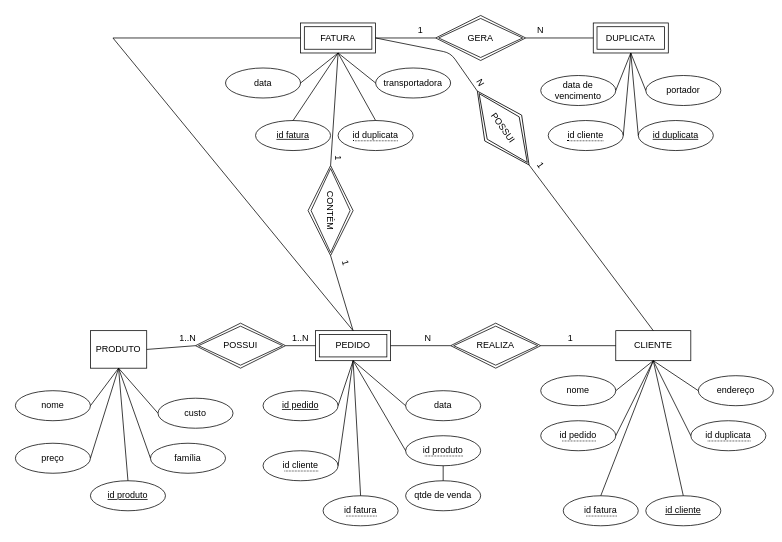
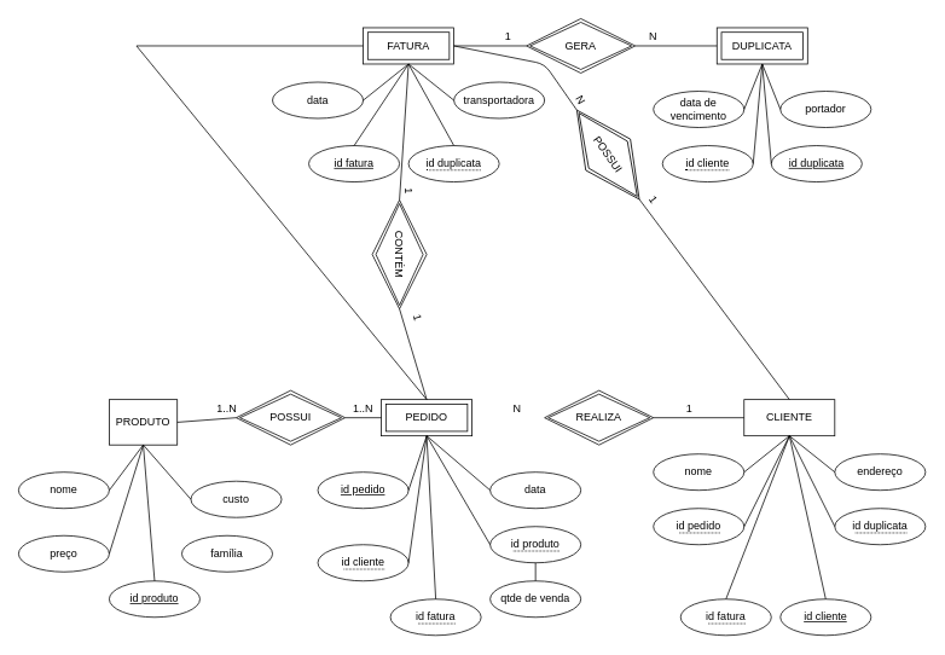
  <mxCell id="0" />
  <mxCell id="1" parent="0" />
  <mxCell id="2" value="PRODUTO" style="whiteSpace=wrap;html=1;align=center;" vertex="1" parent="1"><mxGeometry x="120" y="440" width="75" height="50" as="geometry" /></mxCell>
  <mxCell id="3" value="id produto" style="ellipse;whiteSpace=wrap;html=1;align=center;fontStyle=4;" vertex="1" parent="1"><mxGeometry x="120" y="640" width="100" height="40" as="geometry" /></mxCell>
  <mxCell id="4" value="nome" style="ellipse;whiteSpace=wrap;html=1;align=center;" vertex="1" parent="1"><mxGeometry x="20" y="520" width="100" height="40" as="geometry" /></mxCell>
  <mxCell id="5" value="custo" style="ellipse;whiteSpace=wrap;html=1;align=center;" vertex="1" parent="1"><mxGeometry x="210" y="530" width="100" height="40" as="geometry" /></mxCell>
  <mxCell id="6" value="preço" style="ellipse;whiteSpace=wrap;html=1;align=center;" vertex="1" parent="1"><mxGeometry x="20" y="590" width="100" height="40" as="geometry" /></mxCell>
  <mxCell id="7" value="família" style="ellipse;whiteSpace=wrap;html=1;align=center;" vertex="1" parent="1"><mxGeometry x="200" y="590" width="100" height="40" as="geometry" /></mxCell>
  <mxCell id="8" value="" style="endArrow=none;html=1;exitX=1;exitY=0.5;exitDx=0;exitDy=0;entryX=0.5;entryY=1;entryDx=0;entryDy=0;" edge="1" parent="1" source="4" target="2"><mxGeometry width="50" height="50" relative="1" as="geometry"><mxPoint x="280" y="580" as="sourcePoint" /><mxPoint x="330" y="530" as="targetPoint" /></mxGeometry></mxCell>
  <mxCell id="9" value="" style="endArrow=none;html=1;exitX=1;exitY=0.5;exitDx=0;exitDy=0;entryX=0.5;entryY=1;entryDx=0;entryDy=0;" edge="1" parent="1" source="6" target="2"><mxGeometry width="50" height="50" relative="1" as="geometry"><mxPoint x="280" y="580" as="sourcePoint" /><mxPoint x="330" y="530" as="targetPoint" /></mxGeometry></mxCell>
  <mxCell id="10" value="" style="endArrow=none;html=1;exitX=0.5;exitY=0;exitDx=0;exitDy=0;entryX=0.5;entryY=1;entryDx=0;entryDy=0;" edge="1" parent="1" source="3" target="2"><mxGeometry width="50" height="50" relative="1" as="geometry"><mxPoint x="280" y="580" as="sourcePoint" /><mxPoint x="330" y="530" as="targetPoint" /></mxGeometry></mxCell>
- <mxCell id="11" value="" style="endArrow=none;html=1;exitX=0;exitY=0.5;exitDx=0;exitDy=0;entryX=0.5;entryY=1;entryDx=0;entryDy=0;" edge="1" parent="1" source="7" target="2"><mxGeometry width="50" height="50" relative="1" as="geometry"><mxPoint x="280" y="580" as="sourcePoint" /><mxPoint x="330" y="530" as="targetPoint" /></mxGeometry></mxCell>
  <mxCell id="12" value="" style="endArrow=none;html=1;exitX=0;exitY=0.5;exitDx=0;exitDy=0;entryX=0.5;entryY=1;entryDx=0;entryDy=0;" edge="1" parent="1" source="5" target="2"><mxGeometry width="50" height="50" relative="1" as="geometry"><mxPoint x="280" y="580" as="sourcePoint" /><mxPoint x="330" y="530" as="targetPoint" /></mxGeometry></mxCell>
  <mxCell id="13" value="PEDIDO" style="shape=ext;margin=3;double=1;whiteSpace=wrap;html=1;align=center;" vertex="1" parent="1"><mxGeometry x="420" y="440" width="100" height="40" as="geometry" /></mxCell>
  <mxCell id="14" value="data" style="ellipse;whiteSpace=wrap;html=1;align=center;" vertex="1" parent="1"><mxGeometry x="540" y="520" width="100" height="40" as="geometry" /></mxCell>
  <mxCell id="15" value="id pedido" style="ellipse;whiteSpace=wrap;html=1;align=center;fontStyle=4;" vertex="1" parent="1"><mxGeometry x="350" y="520" width="100" height="40" as="geometry" /></mxCell>
  <mxCell id="16" value="&lt;span style=&quot;border-bottom: 1px dotted&quot;&gt;id cliente&lt;/span&gt;" style="ellipse;whiteSpace=wrap;html=1;align=center;" vertex="1" parent="1"><mxGeometry x="350" y="600" width="100" height="40" as="geometry" /></mxCell>
  <mxCell id="17" value="&lt;span style=&quot;border-bottom: 1px dotted&quot;&gt;id produto&lt;/span&gt;" style="ellipse;whiteSpace=wrap;html=1;align=center;" vertex="1" parent="1"><mxGeometry x="540" y="580" width="100" height="40" as="geometry" /></mxCell>
  <mxCell id="18" value="qtde de venda" style="ellipse;whiteSpace=wrap;html=1;align=center;" vertex="1" parent="1"><mxGeometry x="540" y="640" width="100" height="40" as="geometry" /></mxCell>
  <mxCell id="19" value="" style="endArrow=none;html=1;exitX=1;exitY=0.5;exitDx=0;exitDy=0;entryX=0.5;entryY=1;entryDx=0;entryDy=0;" edge="1" parent="1" source="15" target="13"><mxGeometry width="50" height="50" relative="1" as="geometry"><mxPoint x="380" y="580" as="sourcePoint" /><mxPoint x="430" y="530" as="targetPoint" /></mxGeometry></mxCell>
  <mxCell id="20" value="" style="endArrow=none;html=1;exitX=1;exitY=0.5;exitDx=0;exitDy=0;entryX=0.5;entryY=1;entryDx=0;entryDy=0;" edge="1" parent="1" source="16" target="13"><mxGeometry width="50" height="50" relative="1" as="geometry"><mxPoint x="380" y="580" as="sourcePoint" /><mxPoint x="430" y="530" as="targetPoint" /></mxGeometry></mxCell>
  <mxCell id="21" value="" style="endArrow=none;html=1;exitX=0;exitY=0.5;exitDx=0;exitDy=0;entryX=0.5;entryY=1;entryDx=0;entryDy=0;" edge="1" parent="1" source="14" target="13"><mxGeometry width="50" height="50" relative="1" as="geometry"><mxPoint x="380" y="580" as="sourcePoint" /><mxPoint x="430" y="530" as="targetPoint" /></mxGeometry></mxCell>
  <mxCell id="22" value="" style="endArrow=none;html=1;exitX=0;exitY=0.5;exitDx=0;exitDy=0;entryX=0.5;entryY=1;entryDx=0;entryDy=0;" edge="1" parent="1" source="17" target="13"><mxGeometry width="50" height="50" relative="1" as="geometry"><mxPoint x="380" y="580" as="sourcePoint" /><mxPoint x="430" y="530" as="targetPoint" /></mxGeometry></mxCell>
  <mxCell id="23" value="" style="endArrow=none;html=1;exitX=0.5;exitY=0;exitDx=0;exitDy=0;entryX=0.5;entryY=1;entryDx=0;entryDy=0;" edge="1" parent="1" source="18" target="17"><mxGeometry width="50" height="50" relative="1" as="geometry"><mxPoint x="380" y="580" as="sourcePoint" /><mxPoint x="430" y="530" as="targetPoint" /></mxGeometry></mxCell>
  <mxCell id="24" value="CLIENTE" style="whiteSpace=wrap;html=1;align=center;" vertex="1" parent="1"><mxGeometry x="820" y="440" width="100" height="40" as="geometry" /></mxCell>
  <mxCell id="25" value="id cliente" style="ellipse;whiteSpace=wrap;html=1;align=center;fontStyle=4;" vertex="1" parent="1"><mxGeometry x="860" y="660" width="100" height="40" as="geometry" /></mxCell>
  <mxCell id="26" value="nome" style="ellipse;whiteSpace=wrap;html=1;align=center;" vertex="1" parent="1"><mxGeometry x="720" y="500" width="100" height="40" as="geometry" /></mxCell>
- <mxCell id="27" value="endereço" style="ellipse;whiteSpace=wrap;html=1;align=center;" vertex="1" parent="1"><mxGeometry x="930" y="500" width="100" height="40" as="geometry" /></mxCell>
+ <mxCell id="27" value="endereço" style="ellipse;whiteSpace=wrap;html=1;align=center;" vertex="1" parent="1"><mxGeometry x="920" y="500" width="100" height="40" as="geometry" /></mxCell>
  <mxCell id="28" value="&lt;span style=&quot;border-bottom: 1px dotted&quot;&gt;id pedido&lt;/span&gt;" style="ellipse;whiteSpace=wrap;html=1;align=center;" vertex="1" parent="1"><mxGeometry x="720" y="560" width="100" height="40" as="geometry" /></mxCell>
  <mxCell id="29" value="&lt;span style=&quot;border-bottom: 1px dotted&quot;&gt;id fatura&lt;/span&gt;" style="ellipse;whiteSpace=wrap;html=1;align=center;" vertex="1" parent="1"><mxGeometry x="750" y="660" width="100" height="40" as="geometry" /></mxCell>
  <mxCell id="30" value="&lt;span style=&quot;border-bottom: 1px dotted&quot;&gt;id duplicata&lt;/span&gt;" style="ellipse;whiteSpace=wrap;html=1;align=center;" vertex="1" parent="1"><mxGeometry x="920" y="560" width="100" height="40" as="geometry" /></mxCell>
  <mxCell id="31" value="&lt;span style=&quot;border-bottom: 1px dotted&quot;&gt;id fatura&lt;/span&gt;" style="ellipse;whiteSpace=wrap;html=1;align=center;" vertex="1" parent="1"><mxGeometry x="430" y="660" width="100" height="40" as="geometry" /></mxCell>
  <mxCell id="32" value="" style="endArrow=none;html=1;exitX=0.5;exitY=0;exitDx=0;exitDy=0;entryX=0.5;entryY=1;entryDx=0;entryDy=0;" edge="1" parent="1" source="31" target="13"><mxGeometry width="50" height="50" relative="1" as="geometry"><mxPoint x="660" y="600" as="sourcePoint" /><mxPoint x="710" y="550" as="targetPoint" /></mxGeometry></mxCell>
  <mxCell id="33" value="" style="endArrow=none;html=1;exitX=1;exitY=0.5;exitDx=0;exitDy=0;entryX=0.5;entryY=1;entryDx=0;entryDy=0;" edge="1" parent="1" source="26" target="24"><mxGeometry width="50" height="50" relative="1" as="geometry"><mxPoint x="870" y="600" as="sourcePoint" /><mxPoint x="920" y="550" as="targetPoint" /></mxGeometry></mxCell>
  <mxCell id="34" value="" style="endArrow=none;html=1;exitX=1;exitY=0.5;exitDx=0;exitDy=0;entryX=0.5;entryY=1;entryDx=0;entryDy=0;" edge="1" parent="1" source="28" target="24"><mxGeometry width="50" height="50" relative="1" as="geometry"><mxPoint x="870" y="600" as="sourcePoint" /><mxPoint x="920" y="550" as="targetPoint" /></mxGeometry></mxCell>
  <mxCell id="35" value="" style="endArrow=none;html=1;exitX=0.5;exitY=0;exitDx=0;exitDy=0;entryX=0.5;entryY=1;entryDx=0;entryDy=0;" edge="1" parent="1" source="29" target="24"><mxGeometry width="50" height="50" relative="1" as="geometry"><mxPoint x="870" y="600" as="sourcePoint" /><mxPoint x="920" y="550" as="targetPoint" /></mxGeometry></mxCell>
  <mxCell id="36" value="" style="endArrow=none;html=1;exitX=0.5;exitY=0;exitDx=0;exitDy=0;entryX=0.5;entryY=1;entryDx=0;entryDy=0;" edge="1" parent="1" source="25" target="24"><mxGeometry width="50" height="50" relative="1" as="geometry"><mxPoint x="870" y="600" as="sourcePoint" /><mxPoint x="920" y="550" as="targetPoint" /></mxGeometry></mxCell>
  <mxCell id="37" value="" style="endArrow=none;html=1;exitX=0;exitY=0.5;exitDx=0;exitDy=0;entryX=0.5;entryY=1;entryDx=0;entryDy=0;" edge="1" parent="1" source="27" target="24"><mxGeometry width="50" height="50" relative="1" as="geometry"><mxPoint x="870" y="600" as="sourcePoint" /><mxPoint x="920" y="550" as="targetPoint" /></mxGeometry></mxCell>
  <mxCell id="38" value="" style="endArrow=none;html=1;exitX=0;exitY=0.5;exitDx=0;exitDy=0;entryX=0.5;entryY=1;entryDx=0;entryDy=0;" edge="1" parent="1" source="30" target="24"><mxGeometry width="50" height="50" relative="1" as="geometry"><mxPoint x="870" y="600" as="sourcePoint" /><mxPoint x="920" y="550" as="targetPoint" /></mxGeometry></mxCell>
  <mxCell id="39" value="FATURA" style="shape=ext;margin=3;double=1;whiteSpace=wrap;html=1;align=center;" vertex="1" parent="1"><mxGeometry x="400" y="30" width="100" height="40" as="geometry" /></mxCell>
  <mxCell id="40" value="id fatura" style="ellipse;whiteSpace=wrap;html=1;align=center;fontStyle=4;" vertex="1" parent="1"><mxGeometry x="340" y="160" width="100" height="40" as="geometry" /></mxCell>
  <mxCell id="41" value="data" style="ellipse;whiteSpace=wrap;html=1;align=center;" vertex="1" parent="1"><mxGeometry x="300" y="90" width="100" height="40" as="geometry" /></mxCell>
  <mxCell id="42" value="&lt;span style=&quot;border-bottom: 1px dotted&quot;&gt;id duplicata&lt;/span&gt;" style="ellipse;whiteSpace=wrap;html=1;align=center;" vertex="1" parent="1"><mxGeometry x="450" y="160" width="100" height="40" as="geometry" /></mxCell>
  <mxCell id="43" value="transportadora" style="ellipse;whiteSpace=wrap;html=1;align=center;" vertex="1" parent="1"><mxGeometry x="500" y="90" width="100" height="40" as="geometry" /></mxCell>
  <mxCell id="44" value="" style="endArrow=none;html=1;exitX=1;exitY=0.5;exitDx=0;exitDy=0;entryX=0.5;entryY=1;entryDx=0;entryDy=0;" edge="1" parent="1" source="41" target="39"><mxGeometry width="50" height="50" relative="1" as="geometry"><mxPoint x="520" y="200" as="sourcePoint" /><mxPoint x="570" y="150" as="targetPoint" /></mxGeometry></mxCell>
  <mxCell id="45" value="" style="endArrow=none;html=1;exitX=0.5;exitY=0;exitDx=0;exitDy=0;entryX=0.5;entryY=1;entryDx=0;entryDy=0;" edge="1" parent="1" source="40" target="39"><mxGeometry width="50" height="50" relative="1" as="geometry"><mxPoint x="520" y="200" as="sourcePoint" /><mxPoint x="570" y="150" as="targetPoint" /></mxGeometry></mxCell>
  <mxCell id="46" value="" style="endArrow=none;html=1;exitX=0.5;exitY=0;exitDx=0;exitDy=0;entryX=0.5;entryY=1;entryDx=0;entryDy=0;" edge="1" parent="1" source="42" target="39"><mxGeometry width="50" height="50" relative="1" as="geometry"><mxPoint x="520" y="200" as="sourcePoint" /><mxPoint x="570" y="150" as="targetPoint" /></mxGeometry></mxCell>
  <mxCell id="47" value="" style="endArrow=none;html=1;exitX=0;exitY=0.5;exitDx=0;exitDy=0;entryX=0.5;entryY=1;entryDx=0;entryDy=0;" edge="1" parent="1" source="43" target="39"><mxGeometry width="50" height="50" relative="1" as="geometry"><mxPoint x="520" y="200" as="sourcePoint" /><mxPoint x="570" y="150" as="targetPoint" /></mxGeometry></mxCell>
  <mxCell id="48" value="DUPLICATA" style="shape=ext;margin=3;double=1;whiteSpace=wrap;html=1;align=center;" vertex="1" parent="1"><mxGeometry x="790" y="30" width="100" height="40" as="geometry" /></mxCell>
  <mxCell id="49" value="data de vencimento" style="ellipse;whiteSpace=wrap;html=1;align=center;" vertex="1" parent="1"><mxGeometry x="720" y="100" width="100" height="40" as="geometry" /></mxCell>
  <mxCell id="50" value="id duplicata" style="ellipse;whiteSpace=wrap;html=1;align=center;fontStyle=4;" vertex="1" parent="1"><mxGeometry x="850" y="160" width="100" height="40" as="geometry" /></mxCell>
  <mxCell id="51" value="&lt;span style=&quot;border-bottom: 1px dotted&quot;&gt;id cliente&lt;/span&gt;" style="ellipse;whiteSpace=wrap;html=1;align=center;" vertex="1" parent="1"><mxGeometry x="730" y="160" width="100" height="40" as="geometry" /></mxCell>
  <mxCell id="52" value="portador" style="ellipse;whiteSpace=wrap;html=1;align=center;" vertex="1" parent="1"><mxGeometry x="860" y="100" width="100" height="40" as="geometry" /></mxCell>
  <mxCell id="53" value="" style="endArrow=none;html=1;exitX=1;exitY=0.5;exitDx=0;exitDy=0;entryX=0.5;entryY=1;entryDx=0;entryDy=0;" edge="1" parent="1" source="49" target="48"><mxGeometry width="50" height="50" relative="1" as="geometry"><mxPoint x="780" y="190" as="sourcePoint" /><mxPoint x="830" y="140" as="targetPoint" /></mxGeometry></mxCell>
  <mxCell id="54" value="" style="endArrow=none;html=1;exitX=1;exitY=0.5;exitDx=0;exitDy=0;entryX=0.5;entryY=1;entryDx=0;entryDy=0;" edge="1" parent="1" source="51" target="48"><mxGeometry width="50" height="50" relative="1" as="geometry"><mxPoint x="750" y="190" as="sourcePoint" /><mxPoint x="800" y="140" as="targetPoint" /></mxGeometry></mxCell>
  <mxCell id="55" value="" style="endArrow=none;html=1;exitX=0;exitY=0.5;exitDx=0;exitDy=0;entryX=0.5;entryY=1;entryDx=0;entryDy=0;" edge="1" parent="1" source="50" target="48"><mxGeometry width="50" height="50" relative="1" as="geometry"><mxPoint x="750" y="190" as="sourcePoint" /><mxPoint x="800" y="140" as="targetPoint" /></mxGeometry></mxCell>
  <mxCell id="56" value="" style="endArrow=none;html=1;exitX=0;exitY=0.5;exitDx=0;exitDy=0;entryX=0.5;entryY=1;entryDx=0;entryDy=0;" edge="1" parent="1" source="52" target="48"><mxGeometry width="50" height="50" relative="1" as="geometry"><mxPoint x="750" y="190" as="sourcePoint" /><mxPoint x="800" y="140" as="targetPoint" /></mxGeometry></mxCell>
  <mxCell id="57" value="" style="endArrow=none;html=1;exitX=1;exitY=0.5;exitDx=0;exitDy=0;entryX=0;entryY=0.5;entryDx=0;entryDy=0;" edge="1" parent="1" source="63" target="48"><mxGeometry width="50" height="50" relative="1" as="geometry"><mxPoint x="640" y="190" as="sourcePoint" /><mxPoint x="690" y="140" as="targetPoint" /></mxGeometry></mxCell>
  <mxCell id="58" value="" style="endArrow=none;html=1;entryX=0;entryY=0.5;entryDx=0;entryDy=0;" edge="1" parent="1" target="39"><mxGeometry width="50" height="50" relative="1" as="geometry"><mxPoint x="150" y="50" as="sourcePoint" /><mxPoint x="540" y="240" as="targetPoint" /></mxGeometry></mxCell>
  <mxCell id="59" value="" style="endArrow=none;html=1;entryX=0.5;entryY=0;entryDx=0;entryDy=0;" edge="1" parent="1" target="13"><mxGeometry width="50" height="50" relative="1" as="geometry"><mxPoint x="150" y="50" as="sourcePoint" /><mxPoint x="540" y="240" as="targetPoint" /></mxGeometry></mxCell>
  <mxCell id="60" value="" style="endArrow=none;html=1;exitX=1;exitY=0.5;exitDx=0;exitDy=0;entryX=0;entryY=0.5;entryDx=0;entryDy=0;" edge="1" parent="1" source="61" target="13"><mxGeometry width="50" height="50" relative="1" as="geometry"><mxPoint x="410" y="490" as="sourcePoint" /><mxPoint x="460" y="440" as="targetPoint" /></mxGeometry></mxCell>
  <mxCell id="61" value="POSSUI" style="shape=rhombus;double=1;perimeter=rhombusPerimeter;whiteSpace=wrap;html=1;align=center;" vertex="1" parent="1"><mxGeometry x="260" y="430" width="120" height="60" as="geometry" /></mxCell>
  <mxCell id="62" value="" style="endArrow=none;html=1;exitX=1;exitY=0.5;exitDx=0;exitDy=0;entryX=0;entryY=0.5;entryDx=0;entryDy=0;" edge="1" parent="1" source="2" target="61"><mxGeometry width="50" height="50" relative="1" as="geometry"><mxPoint x="220" y="460" as="sourcePoint" /><mxPoint x="420" y="460" as="targetPoint" /></mxGeometry></mxCell>
  <mxCell id="63" value="GERA" style="shape=rhombus;double=1;perimeter=rhombusPerimeter;whiteSpace=wrap;html=1;align=center;" vertex="1" parent="1"><mxGeometry x="580" y="20" width="120" height="60" as="geometry" /></mxCell>
  <mxCell id="64" value="" style="endArrow=none;html=1;exitX=1;exitY=0.5;exitDx=0;exitDy=0;entryX=0;entryY=0.5;entryDx=0;entryDy=0;" edge="1" parent="1" source="39" target="63"><mxGeometry width="50" height="50" relative="1" as="geometry"><mxPoint x="500" y="50" as="sourcePoint" /><mxPoint x="790" y="50" as="targetPoint" /></mxGeometry></mxCell>
  <mxCell id="65" value="POSSUI" style="shape=rhombus;double=1;perimeter=rhombusPerimeter;whiteSpace=wrap;html=1;align=center;rotation=55;" vertex="1" parent="1"><mxGeometry x="610" y="140" width="120" height="60" as="geometry" /></mxCell>
  <mxCell id="66" value="" style="endArrow=none;html=1;exitX=1;exitY=0.5;exitDx=0;exitDy=0;entryX=0;entryY=0.5;entryDx=0;entryDy=0;" edge="1" parent="1" source="39" target="65"><mxGeometry width="50" height="50" relative="1" as="geometry"><mxPoint x="700" y="310" as="sourcePoint" /><mxPoint x="650" y="100" as="targetPoint" /><Array as="points"><mxPoint x="600" y="70" /></Array></mxGeometry></mxCell>
  <mxCell id="67" value="" style="endArrow=none;html=1;exitX=1;exitY=0.5;exitDx=0;exitDy=0;entryX=0.5;entryY=0;entryDx=0;entryDy=0;" edge="1" parent="1" source="65" target="24"><mxGeometry width="50" height="50" relative="1" as="geometry"><mxPoint x="700" y="310" as="sourcePoint" /><mxPoint x="750" y="260" as="targetPoint" /></mxGeometry></mxCell>
  <mxCell id="68" value="1..N" style="text;html=1;strokeColor=none;fillColor=none;align=center;verticalAlign=middle;whiteSpace=wrap;rounded=0;" vertex="1" parent="1"><mxGeometry x="230" y="440" width="40" height="20" as="geometry" /></mxCell>
  <mxCell id="69" value="1..N" style="text;html=1;strokeColor=none;fillColor=none;align=center;verticalAlign=middle;whiteSpace=wrap;rounded=0;" vertex="1" parent="1"><mxGeometry x="380" y="440" width="40" height="20" as="geometry" /></mxCell>
  <mxCell id="70" value="1" style="text;html=1;strokeColor=none;fillColor=none;align=center;verticalAlign=middle;whiteSpace=wrap;rounded=0;" vertex="1" parent="1"><mxGeometry x="540" y="30" width="40" height="20" as="geometry" /></mxCell>
  <mxCell id="71" value="N" style="text;html=1;strokeColor=none;fillColor=none;align=center;verticalAlign=middle;whiteSpace=wrap;rounded=0;" vertex="1" parent="1"><mxGeometry x="700" y="30" width="40" height="20" as="geometry" /></mxCell>
  <mxCell id="72" value="1" style="text;html=1;strokeColor=none;fillColor=none;align=center;verticalAlign=middle;whiteSpace=wrap;rounded=0;rotation=55;" vertex="1" parent="1"><mxGeometry x="700" y="210" width="40" height="20" as="geometry" /></mxCell>
  <mxCell id="73" value="N" style="text;html=1;strokeColor=none;fillColor=none;align=center;verticalAlign=middle;whiteSpace=wrap;rounded=0;rotation=60;" vertex="1" parent="1"><mxGeometry x="620" y="100" width="40" height="20" as="geometry" /></mxCell>
  <mxCell id="74" value="REALIZA" style="shape=rhombus;double=1;perimeter=rhombusPerimeter;whiteSpace=wrap;html=1;align=center;" vertex="1" parent="1"><mxGeometry x="600" y="430" width="120" height="60" as="geometry" /></mxCell>
- <mxCell id="75" value="" style="endArrow=none;html=1;exitX=1;exitY=0.5;exitDx=0;exitDy=0;entryX=0;entryY=0.5;entryDx=0;entryDy=0;" edge="1" parent="1" source="13" target="74"><mxGeometry width="50" height="50" relative="1" as="geometry"><mxPoint x="560" y="410" as="sourcePoint" /><mxPoint x="610" y="360" as="targetPoint" /></mxGeometry></mxCell>
  <mxCell id="76" value="" style="endArrow=none;html=1;exitX=1;exitY=0.5;exitDx=0;exitDy=0;entryX=0;entryY=0.5;entryDx=0;entryDy=0;" edge="1" parent="1" source="74" target="24"><mxGeometry width="50" height="50" relative="1" as="geometry"><mxPoint x="560" y="410" as="sourcePoint" /><mxPoint x="610" y="360" as="targetPoint" /></mxGeometry></mxCell>
  <mxCell id="77" value="1" style="text;html=1;strokeColor=none;fillColor=none;align=center;verticalAlign=middle;whiteSpace=wrap;rounded=0;" vertex="1" parent="1"><mxGeometry x="740" y="440" width="40" height="20" as="geometry" /></mxCell>
  <mxCell id="78" value="N" style="text;html=1;strokeColor=none;fillColor=none;align=center;verticalAlign=middle;whiteSpace=wrap;rounded=0;" vertex="1" parent="1"><mxGeometry x="550" y="440" width="40" height="20" as="geometry" /></mxCell>
  <mxCell id="79" value="CONTÉM" style="shape=rhombus;double=1;perimeter=rhombusPerimeter;whiteSpace=wrap;html=1;align=center;rotation=90;" vertex="1" parent="1"><mxGeometry x="380" y="250" width="120" height="60" as="geometry" /></mxCell>
  <mxCell id="80" value="" style="endArrow=none;html=1;exitX=1;exitY=0.5;exitDx=0;exitDy=0;entryX=0.5;entryY=0;entryDx=0;entryDy=0;" edge="1" parent="1" source="79" target="13"><mxGeometry width="50" height="50" relative="1" as="geometry"><mxPoint x="520" y="310" as="sourcePoint" /><mxPoint x="570" y="260" as="targetPoint" /></mxGeometry></mxCell>
  <mxCell id="81" value="" style="endArrow=none;html=1;exitX=0;exitY=0.5;exitDx=0;exitDy=0;entryX=0.5;entryY=1;entryDx=0;entryDy=0;" edge="1" parent="1" source="79" target="39"><mxGeometry width="50" height="50" relative="1" as="geometry"><mxPoint x="520" y="310" as="sourcePoint" /><mxPoint x="570" y="260" as="targetPoint" /></mxGeometry></mxCell>
  <mxCell id="82" value="1" style="text;html=1;strokeColor=none;fillColor=none;align=center;verticalAlign=middle;whiteSpace=wrap;rounded=0;rotation=90;" vertex="1" parent="1"><mxGeometry x="430" y="200" width="40" height="20" as="geometry" /></mxCell>
  <mxCell id="83" value="1" style="text;html=1;strokeColor=none;fillColor=none;align=center;verticalAlign=middle;whiteSpace=wrap;rounded=0;rotation=75;" vertex="1" parent="1"><mxGeometry x="440" y="340" width="40" height="20" as="geometry" /></mxCell>
